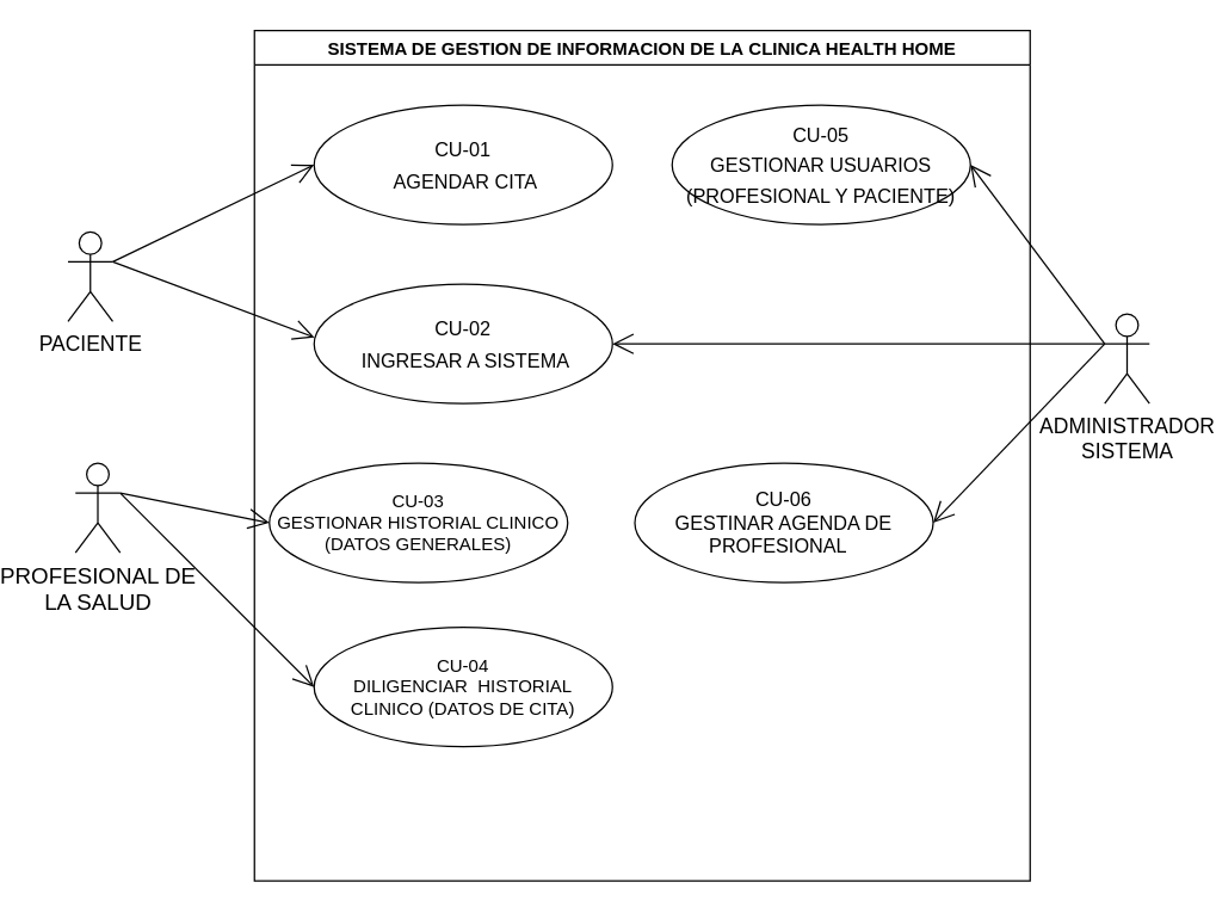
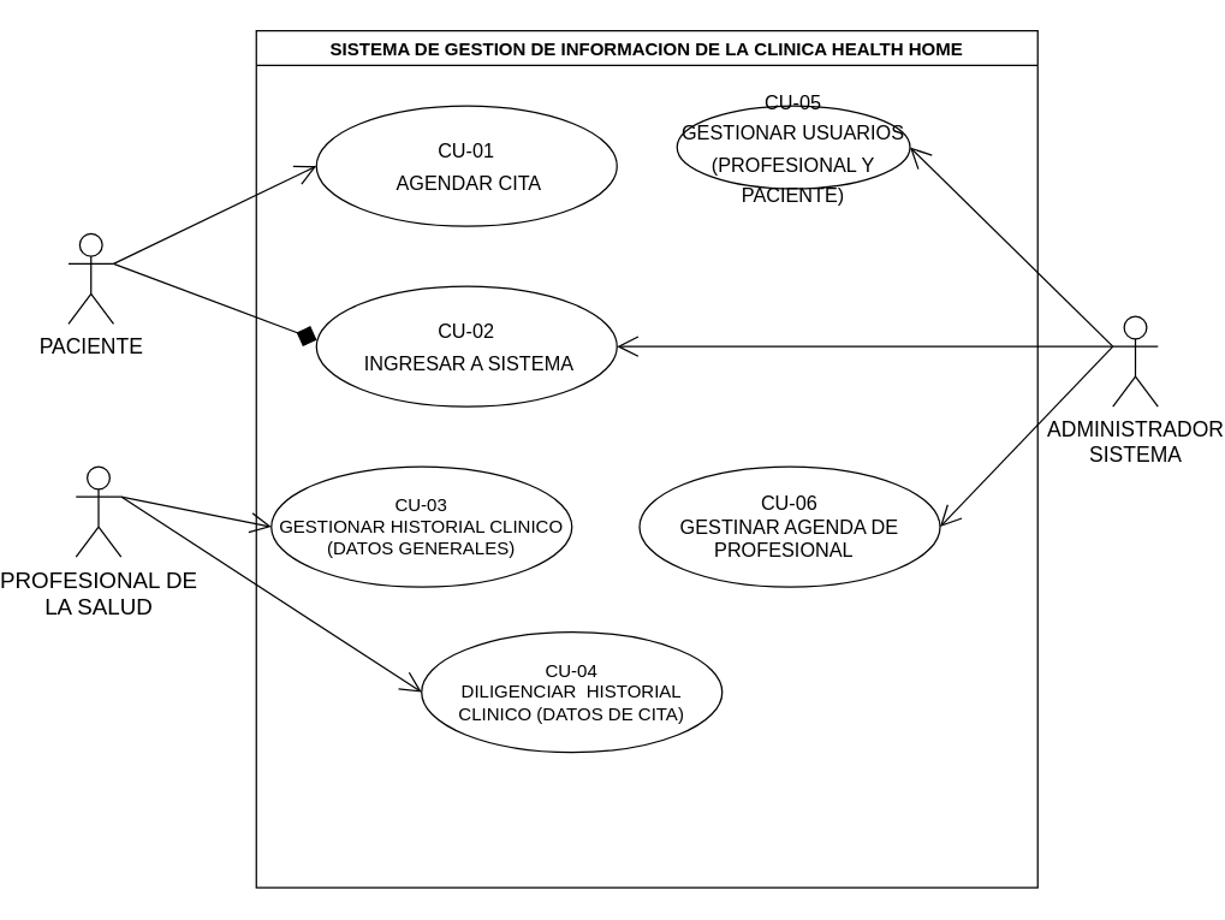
  <mxCell id="0" />
  <mxCell id="1" parent="0" />
  <mxCell id="2" value="PACIENTE" style="shape=umlActor;verticalLabelPosition=bottom;verticalAlign=top;html=1;outlineConnect=0;fontSize=14;" parent="1" vertex="1"><mxGeometry x="20" y="155" width="30" height="60" as="geometry" /></mxCell>
  <mxCell id="3" value="&lt;font style=&quot;vertical-align: inherit ; font-size: 15px&quot;&gt;&lt;font style=&quot;vertical-align: inherit ; font-size: 15px&quot;&gt;PROFESIONAL DE &lt;br&gt;LA SALUD&lt;/font&gt;&lt;/font&gt;" style="shape=umlActor;verticalLabelPosition=bottom;verticalAlign=top;html=1;outlineConnect=0;fontSize=15;" parent="1" vertex="1"><mxGeometry x="25" y="310" width="30" height="60" as="geometry" /></mxCell>
  <mxCell id="4" value="&lt;font style=&quot;vertical-align: inherit ; font-size: 14px&quot;&gt;&lt;font style=&quot;vertical-align: inherit ; font-size: 14px&quot;&gt;&lt;font style=&quot;vertical-align: inherit ; font-size: 14px&quot;&gt;&lt;font style=&quot;vertical-align: inherit ; font-size: 14px&quot;&gt;ADMINISTRADOR&lt;br&gt;SISTEMA&lt;br&gt;&lt;/font&gt;&lt;/font&gt;&lt;/font&gt;&lt;/font&gt;" style="shape=umlActor;verticalLabelPosition=bottom;verticalAlign=top;html=1;outlineConnect=0;fontSize=14;" parent="1" vertex="1"><mxGeometry x="715" y="210" width="30" height="60" as="geometry" /></mxCell>
  <mxCell id="5" value="SISTEMA DE GESTION DE INFORMACION DE LA CLINICA HEALTH HOME" style="swimlane;" parent="1" vertex="1"><mxGeometry x="145" y="20" width="520" height="570" as="geometry" /></mxCell>
  <mxCell id="6" value="&lt;font style=&quot;font-size: 13px&quot;&gt;CU-02&lt;br&gt;&amp;nbsp;INGRESAR A SISTEMA&lt;/font&gt;" style="ellipse;whiteSpace=wrap;html=1;fontSize=17;fontStyle=0;fontFamily=Helvetica;" parent="5" vertex="1"><mxGeometry x="40" y="170" width="200" height="80" as="geometry" /></mxCell>
  <mxCell id="7" value="&lt;font style=&quot;font-size: 13px&quot;&gt;CU-01&lt;br&gt;&amp;nbsp;AGENDAR CITA&lt;/font&gt;" style="ellipse;whiteSpace=wrap;html=1;fontSize=17;fontStyle=0;fontFamily=Helvetica;" parent="5" vertex="1"><mxGeometry x="40" y="50" width="200" height="80" as="geometry" /></mxCell>
- <mxCell id="8" value="&lt;span style=&quot;font-size: 13px&quot;&gt;CU-05&lt;br&gt;GESTIONAR USUARIOS (PROFESIONAL Y PACIENTE)&lt;/span&gt;" style="ellipse;whiteSpace=wrap;html=1;fontSize=17;fontStyle=0;fontFamily=Helvetica;" parent="5" vertex="1"><mxGeometry x="280" y="50" width="200" height="80" as="geometry" /></mxCell>
+ <mxCell id="8" value="&lt;span style=&quot;font-size: 13px&quot;&gt;CU-05&lt;br&gt;GESTIONAR USUARIOS (PROFESIONAL Y PACIENTE)&lt;/span&gt;" style="ellipse;whiteSpace=wrap;html=1;fontSize=17;fontStyle=0;fontFamily=Helvetica;" parent="5" vertex="1"><mxGeometry x="280" y="50" width="155" height="55" as="geometry" /></mxCell>
  <mxCell id="9" value="&lt;span style=&quot;font-size: 13px&quot;&gt;CU-06&lt;br style=&quot;font-size: 13px&quot;&gt;GESTINAR AGENDA DE PROFESIONAL&amp;nbsp;&amp;nbsp;&lt;/span&gt;" style="ellipse;whiteSpace=wrap;html=1;fontSize=13;fontStyle=0;fontFamily=Helvetica;" parent="5" vertex="1"><mxGeometry x="255" y="290" width="200" height="80" as="geometry" /></mxCell>
  <mxCell id="10" value="&lt;span style=&quot;font-size: 12px&quot;&gt;CU-03&lt;br style=&quot;font-size: 12px&quot;&gt;GESTIONAR HISTORIAL CLINICO (DATOS GENERALES)&lt;/span&gt;" style="ellipse;whiteSpace=wrap;html=1;fontSize=12;fontStyle=0;fontFamily=Helvetica;" parent="5" vertex="1"><mxGeometry x="10" y="290" width="200" height="80" as="geometry" /></mxCell>
- <mxCell id="11" value="&lt;span style=&quot;font-size: 12px&quot;&gt;CU-04&lt;br style=&quot;font-size: 12px&quot;&gt;DILIGENCIAR&amp;nbsp; HISTORIAL CLINICO (DATOS DE CITA)&lt;/span&gt;" style="ellipse;whiteSpace=wrap;html=1;fontSize=12;fontStyle=0;fontFamily=Helvetica;" parent="5" vertex="1"><mxGeometry x="40" y="400" width="200" height="80" as="geometry" /></mxCell>
+ <mxCell id="11" value="&lt;span style=&quot;font-size: 12px&quot;&gt;CU-04&lt;br style=&quot;font-size: 12px&quot;&gt;DILIGENCIAR&amp;nbsp; HISTORIAL CLINICO (DATOS DE CITA)&lt;/span&gt;" style="ellipse;whiteSpace=wrap;html=1;fontSize=12;fontStyle=0;fontFamily=Helvetica;" parent="5" vertex="1"><mxGeometry x="110" y="400" width="200" height="80" as="geometry" /></mxCell>
  <mxCell id="12" value="" style="endArrow=open;endFill=1;endSize=12;html=1;rounded=0;fontFamily=Helvetica;fontSize=13;entryX=1;entryY=0.5;entryDx=0;entryDy=0;" edge="1" parent="5" target="6"><mxGeometry width="160" relative="1" as="geometry"><mxPoint x="570" y="210" as="sourcePoint" /><mxPoint x="490" y="220" as="targetPoint" /></mxGeometry></mxCell>
- <mxCell id="13" value="" style="endArrow=open;endFill=1;endSize=12;html=1;rounded=0;fontFamily=Helvetica;fontSize=13;exitX=1;exitY=0.333;exitDx=0;exitDy=0;exitPerimeter=0;entryX=0.001;entryY=0.446;entryDx=0;entryDy=0;entryPerimeter=0;" parent="1" source="2" target="6" edge="1"><mxGeometry width="160" relative="1" as="geometry"><mxPoint x="75" y="410" as="sourcePoint" /><mxPoint x="185" y="220" as="targetPoint" /></mxGeometry></mxCell>
+ <mxCell id="13" value="" style="endArrow=diamond;endFill=1;endSize=12;html=1;rounded=0;fontFamily=Helvetica;fontSize=13;exitX=1;exitY=0.333;exitDx=0;exitDy=0;exitPerimeter=0;entryX=0.001;entryY=0.446;entryDx=0;entryDy=0;entryPerimeter=0;" parent="1" source="2" target="6" edge="1"><mxGeometry width="160" relative="1" as="geometry"><mxPoint x="75" y="410" as="sourcePoint" /><mxPoint x="185" y="220" as="targetPoint" /></mxGeometry></mxCell>
  <mxCell id="14" value="" style="endArrow=open;endFill=1;endSize=12;html=1;rounded=0;fontFamily=Helvetica;fontSize=13;entryX=1;entryY=0.5;entryDx=0;entryDy=0;exitX=0;exitY=0.333;exitDx=0;exitDy=0;exitPerimeter=0;" parent="1" source="4" target="8" edge="1"><mxGeometry width="160" relative="1" as="geometry"><mxPoint x="715" y="190" as="sourcePoint" /><mxPoint x="525" y="250" as="targetPoint" /></mxGeometry></mxCell>
  <mxCell id="15" value="" style="endArrow=open;endFill=1;endSize=12;html=1;rounded=0;fontFamily=Helvetica;fontSize=13;exitX=1;exitY=0.333;exitDx=0;exitDy=0;exitPerimeter=0;entryX=0;entryY=0.5;entryDx=0;entryDy=0;" parent="1" source="2" target="7" edge="1"><mxGeometry width="160" relative="1" as="geometry"><mxPoint x="85" y="420" as="sourcePoint" /><mxPoint x="355" y="120" as="targetPoint" /></mxGeometry></mxCell>
  <mxCell id="16" value="" style="endArrow=open;endFill=1;endSize=12;html=1;rounded=0;fontFamily=Helvetica;fontSize=13;entryX=1;entryY=0.5;entryDx=0;entryDy=0;exitX=0;exitY=0.333;exitDx=0;exitDy=0;exitPerimeter=0;" parent="1" source="4" target="9" edge="1"><mxGeometry width="160" relative="1" as="geometry"><mxPoint x="675" y="200" as="sourcePoint" /><mxPoint x="645" y="150" as="targetPoint" /></mxGeometry></mxCell>
  <mxCell id="17" value="" style="endArrow=open;endFill=1;endSize=12;html=1;rounded=0;fontFamily=Helvetica;fontSize=13;entryX=0;entryY=0.5;entryDx=0;entryDy=0;exitX=1;exitY=0.333;exitDx=0;exitDy=0;exitPerimeter=0;" parent="1" source="3" target="10" edge="1"><mxGeometry width="160" relative="1" as="geometry"><mxPoint x="75" y="540" as="sourcePoint" /><mxPoint x="265" y="550" as="targetPoint" /></mxGeometry></mxCell>
  <mxCell id="18" value="" style="endArrow=open;endFill=1;endSize=12;html=1;rounded=0;fontFamily=Helvetica;fontSize=13;entryX=0;entryY=0.5;entryDx=0;entryDy=0;exitX=1;exitY=0.333;exitDx=0;exitDy=0;exitPerimeter=0;" parent="1" source="3" target="11" edge="1"><mxGeometry width="160" relative="1" as="geometry"><mxPoint x="75" y="640" as="sourcePoint" /><mxPoint x="265" y="680" as="targetPoint" /></mxGeometry></mxCell>
